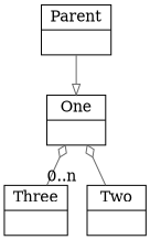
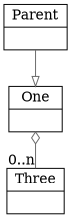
  digraph {
    node [shape=record]
    edge [arrowhead=none arrowtail=odiamond color=dimgray dir=both]
    n1 [label="{One|}"]
    n2 [label="{Three|}"]
-   n3 [label="{Two|}"]
    n4 [label="{Parent|}"]
    n1 -> n2 [headlabel="0..n"]
-   n1 -> n3
    n4 -> n1 [arrowhead=onormal dir=forward arrowtail=""]
  }
